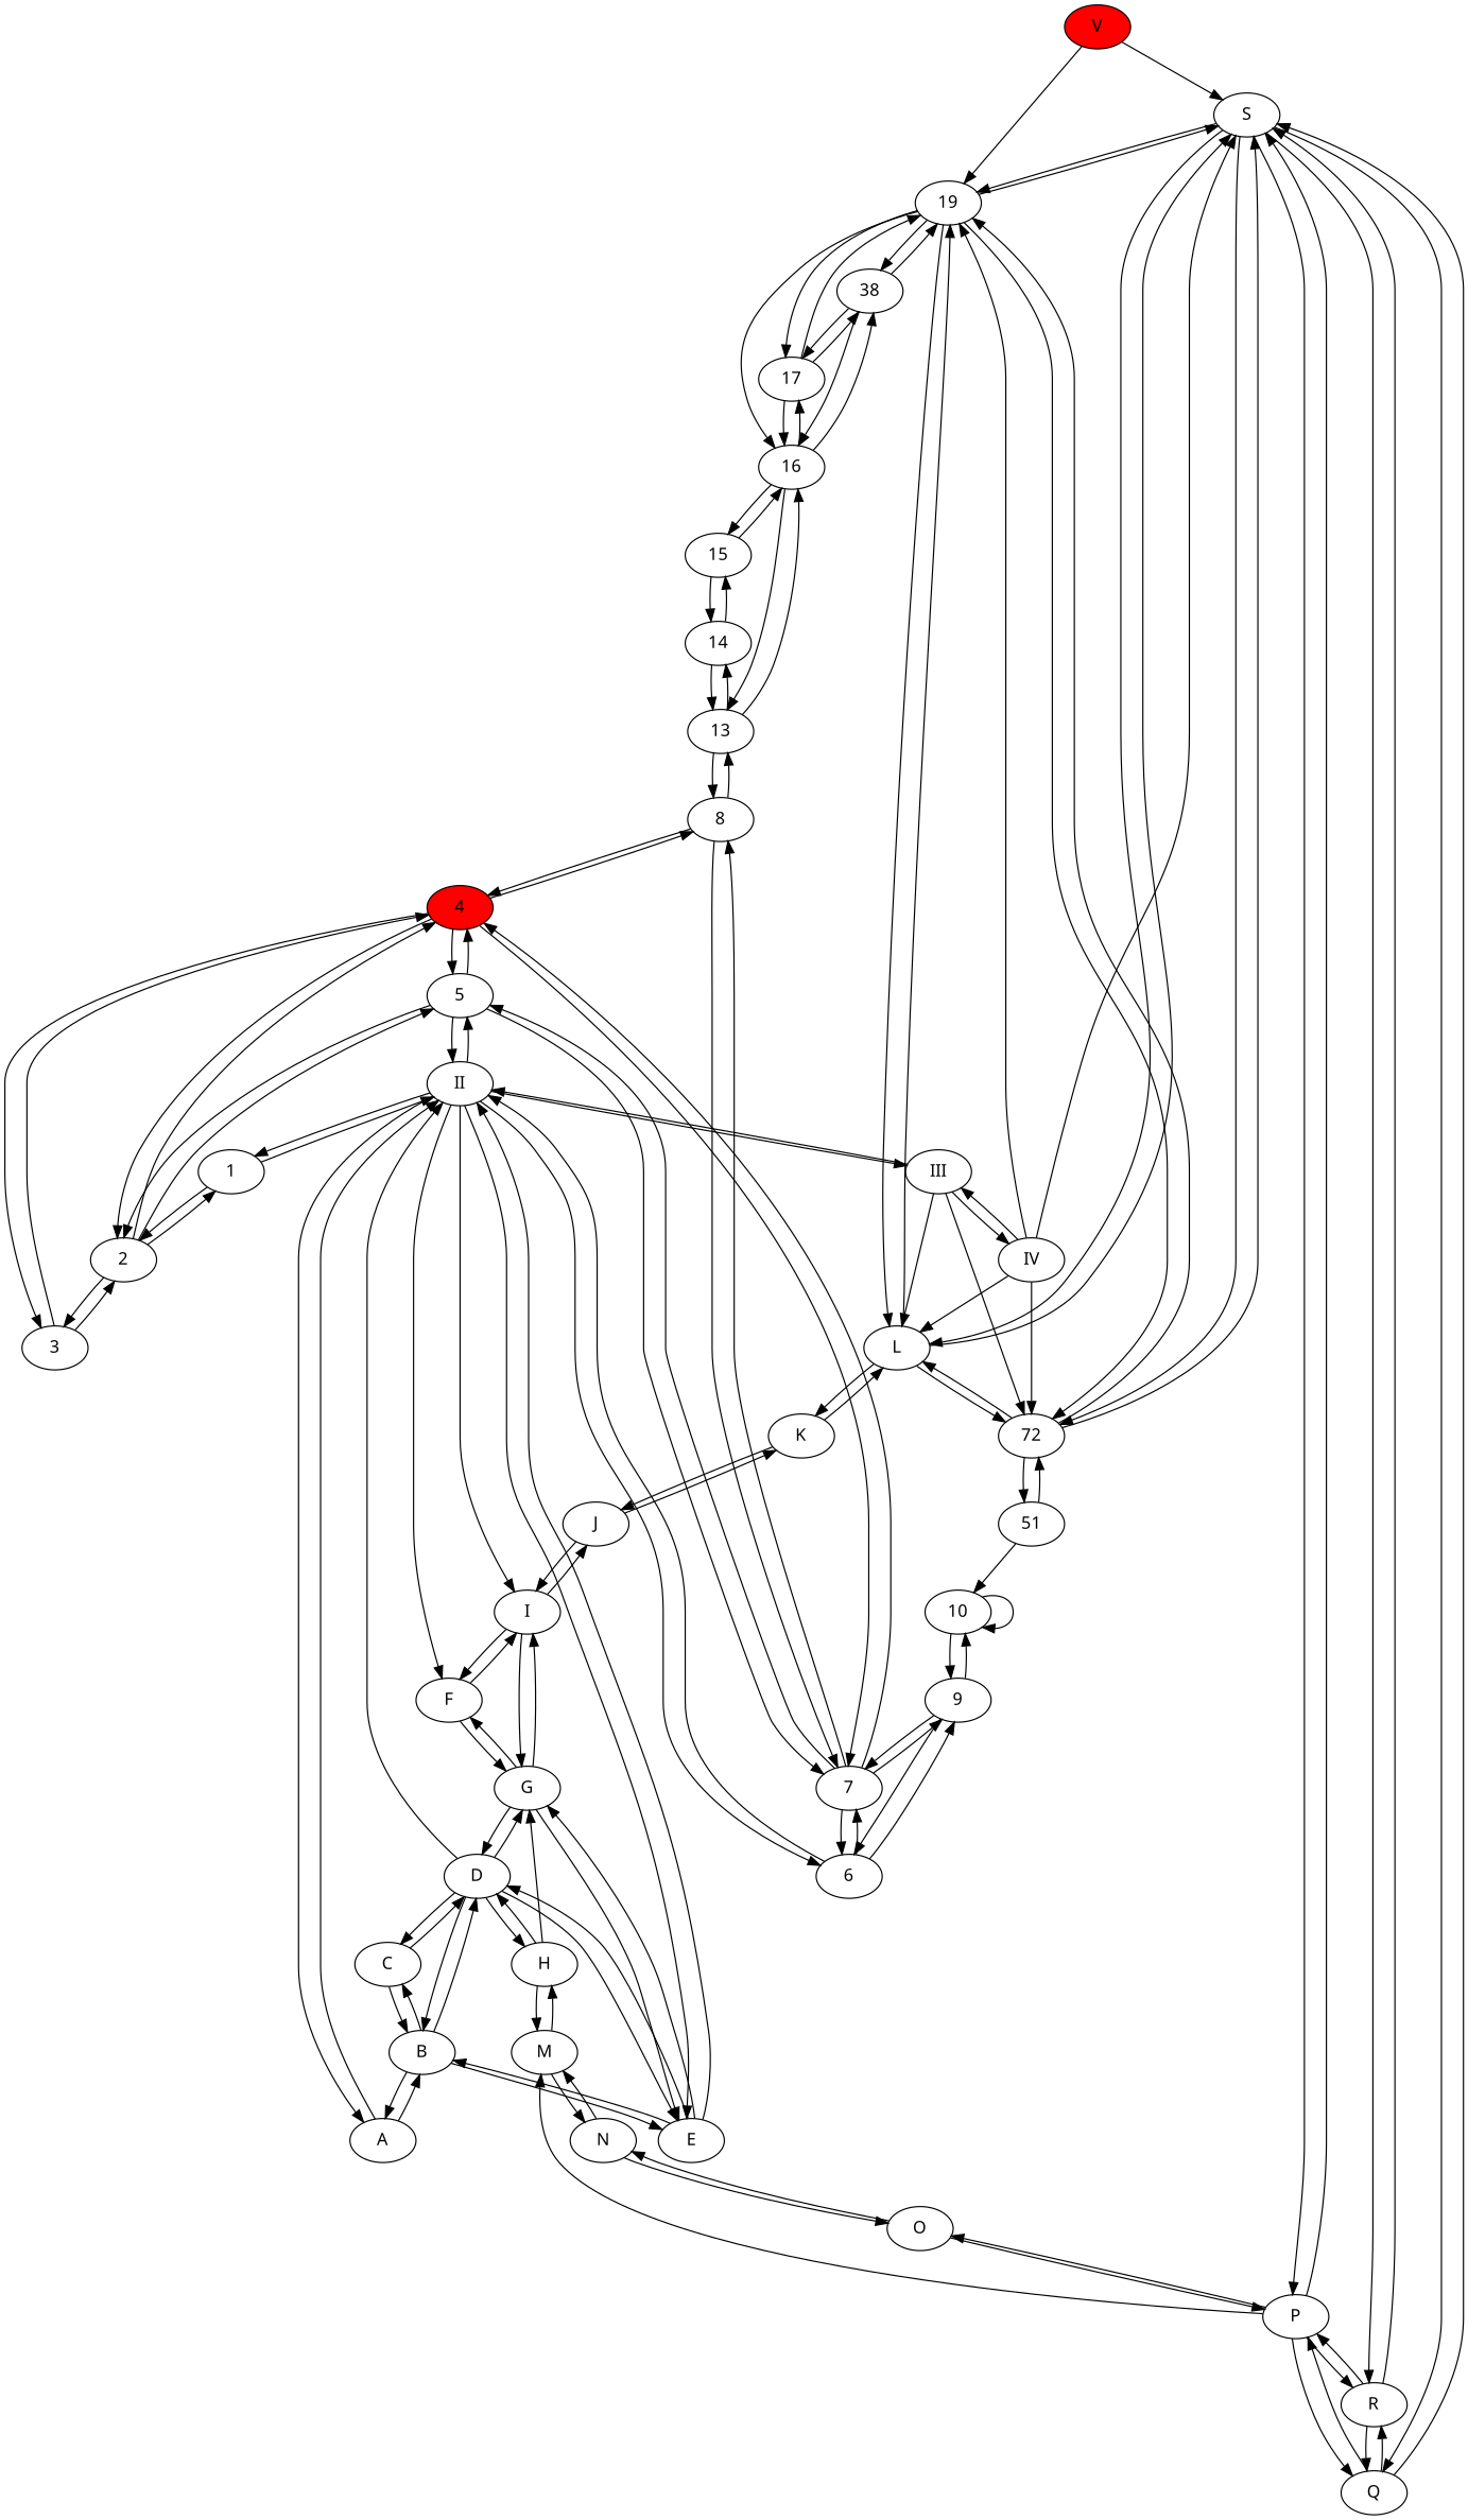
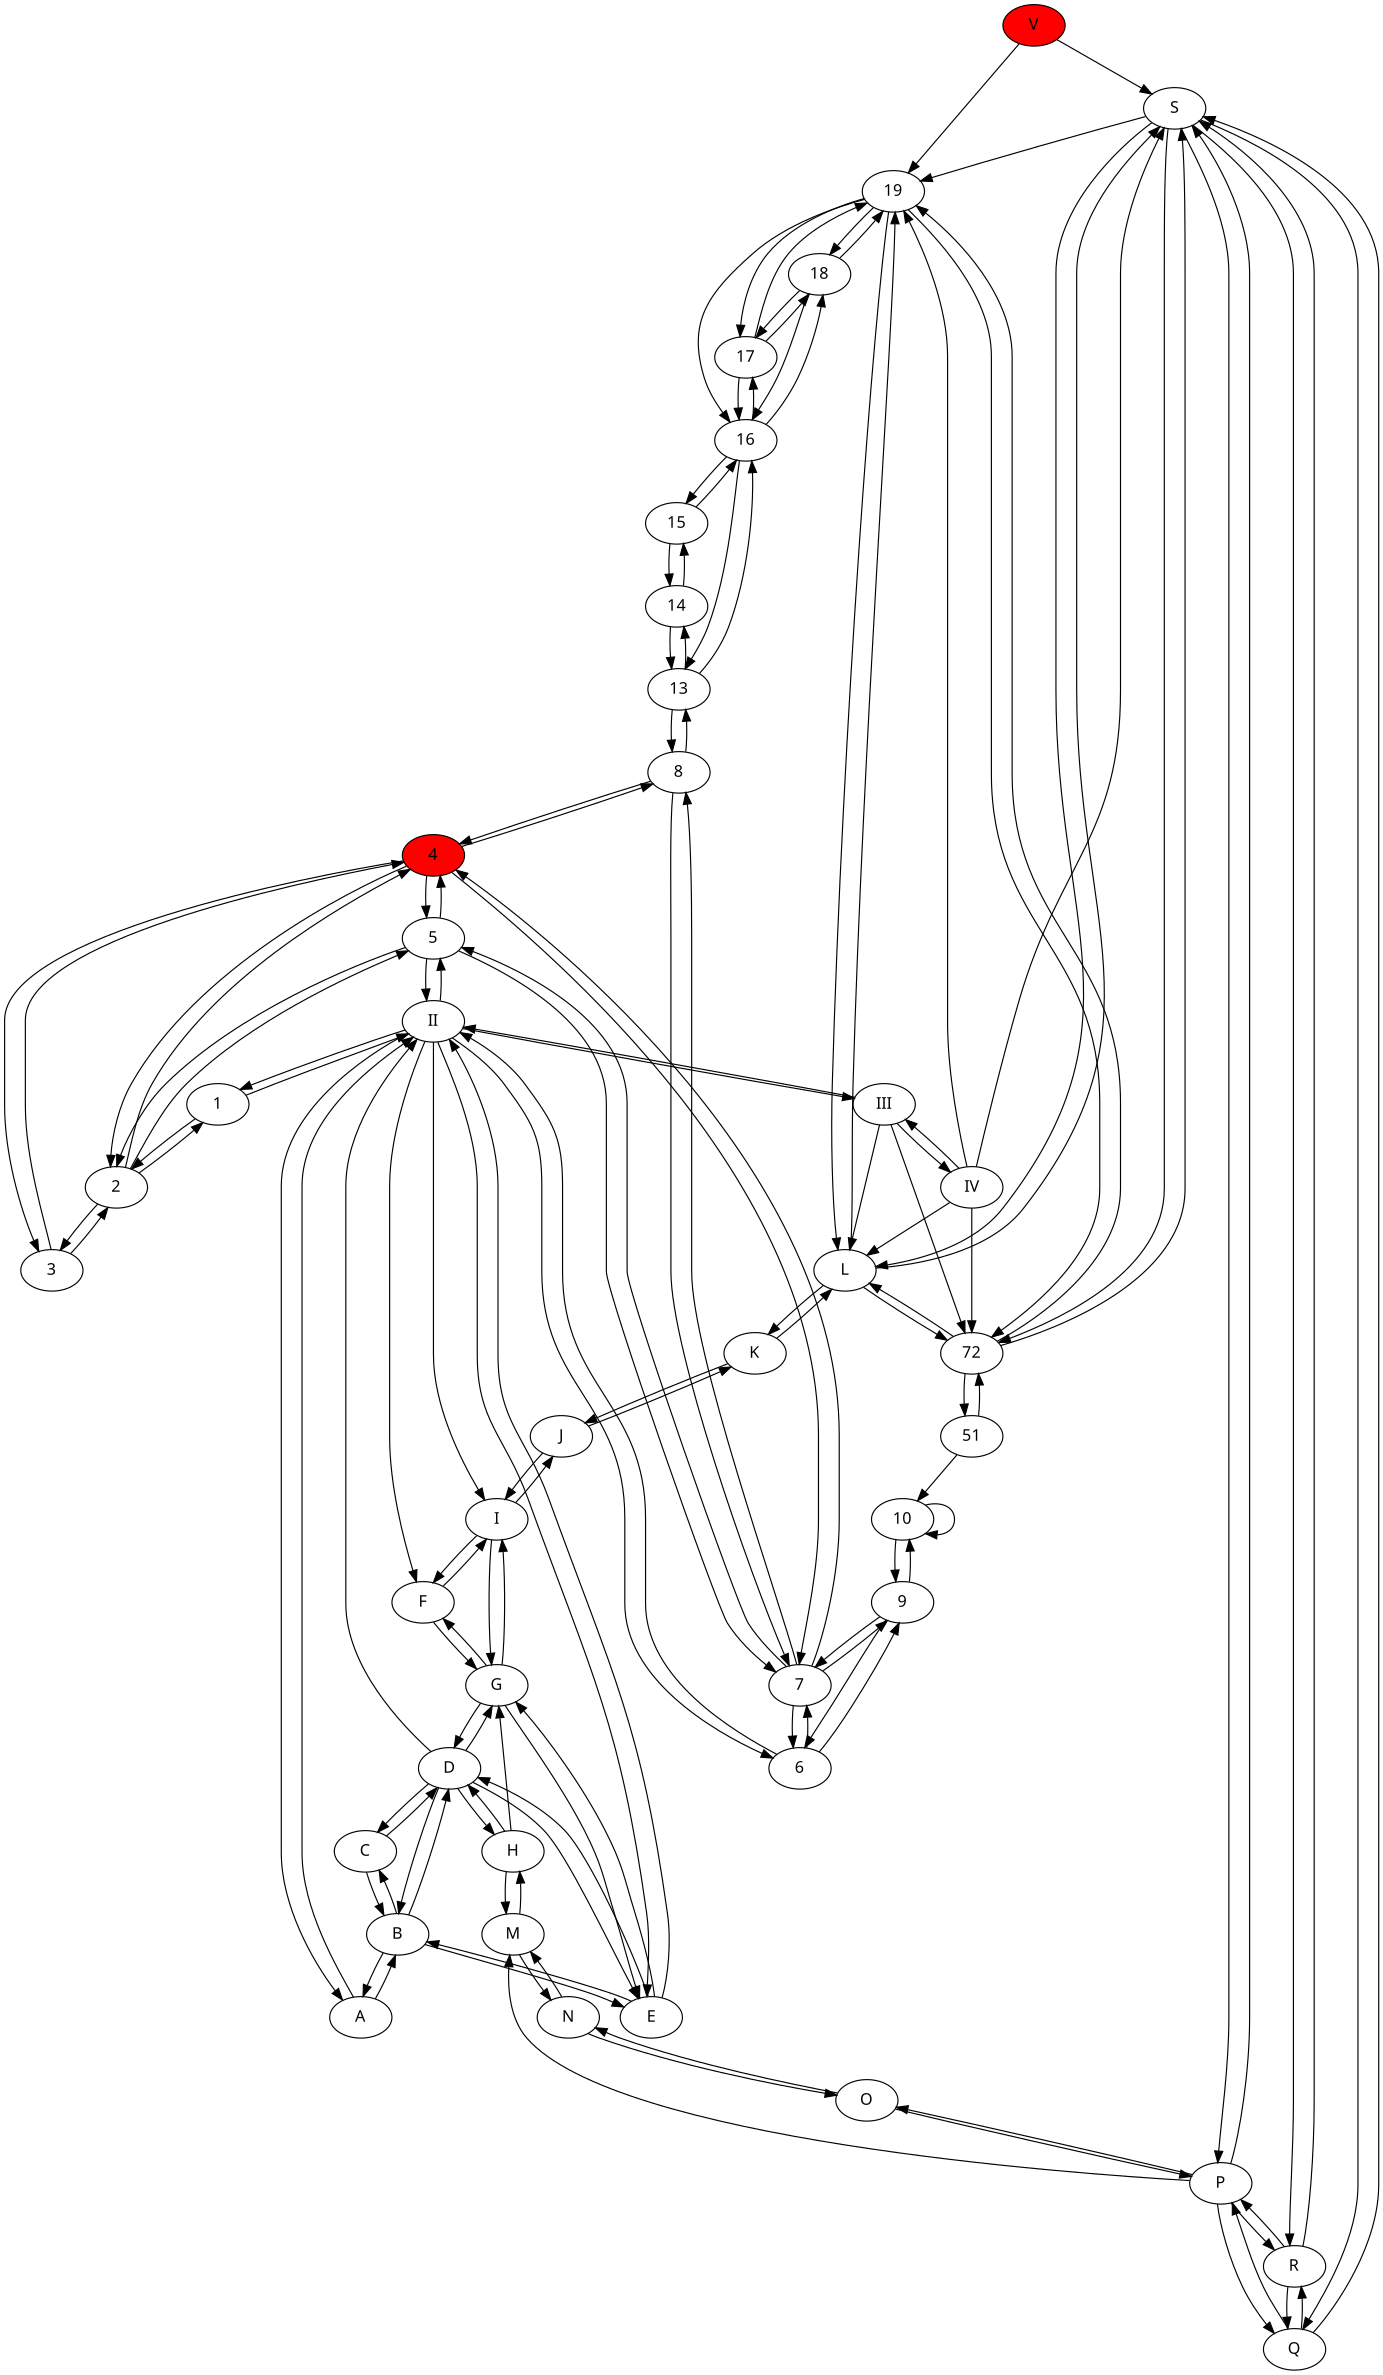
  digraph {
    fontname="Noto Sans"
    node [fontname="Noto Sans"]
    edge [fontname="Noto Sans"]
    V [fillcolor=red style=filled]
    S
    19
    L
    n5 [label=72]
    P
    Q
    R
    16
    17
-   18 [label=38]
+   18
    4 [fillcolor=red style=filled]
    5
    2
    3
    7
    8
    II
    1
    6
    9
    13
    I
    F
    G
    J
    E
    D
    K
    A
    III
    B
    C
    H
    IV
    10
    n37 [label=51]
    M
    O
    15
    14
    N
    V -> S
    V -> 19
    S -> 19
    S -> L
    S -> n5
    S -> P
    S -> Q
    S -> R
-   19 -> S
    19 -> L
    19 -> n5
    19 -> 16
    19 -> 17
    19 -> 18
    L -> S
    L -> 19
    L -> n5
    L -> K
    n5 -> S
    n5 -> 19
    n5 -> L
    n5 -> n37
    P -> S
    P -> Q
    P -> R
    P -> M
    P -> O
    Q -> S
    Q -> P
    Q -> R
    R -> S
    R -> P
    R -> Q
    16 -> 17
    16 -> 18
    16 -> 13
    16 -> 15
    17 -> 19
    17 -> 16
    17 -> 18
    18 -> 19
    18 -> 16
    18 -> 17
    4 -> 5
    4 -> 2
    4 -> 3
    4 -> 7
    4 -> 8
    5 -> 4
    5 -> 2
    5 -> 7
    5 -> II
    2 -> 4
    2 -> 5
    2 -> 3
    2 -> 1
    3 -> 4
    3 -> 2
    7 -> 4
    7 -> 5
    7 -> 8
    7 -> 6
    7 -> 9
    8 -> 4
    8 -> 7
    8 -> 13
    II -> 5
    II -> 1
    II -> 6
    II -> I
    II -> F
    II -> E
    II -> A
    II -> III
    1 -> 2
    1 -> II
    6 -> 7
    6 -> II
    6 -> 9
    9 -> 7
    9 -> 6
    9 -> 10
    13 -> 16
    13 -> 8
    13 -> 14
    I -> F
    I -> G
    I -> J
    F -> I
    F -> G
    G -> I
    G -> F
    G -> E
    G -> D
    J -> I
    J -> K
    E -> II
    E -> G
    E -> D
    E -> B
    D -> II
    D -> G
    D -> E
    D -> B
    D -> C
    D -> H
    K -> L
    K -> J
    A -> II
    A -> B
    III -> L
    III -> n5
    III -> II
    III -> IV
    B -> E
    B -> D
    B -> A
    B -> C
    C -> D
    C -> B
    H -> G
    H -> D
    H -> M
    IV -> S
    IV -> 19
    IV -> L
    IV -> n5
    IV -> III
    10 -> 9
    10 -> 10
    n37 -> n5
    n37 -> 10
    M -> H
    M -> N
    O -> P
    O -> N
    15 -> 16
    15 -> 14
    14 -> 13
    14 -> 15
    N -> M
    N -> O
  }
